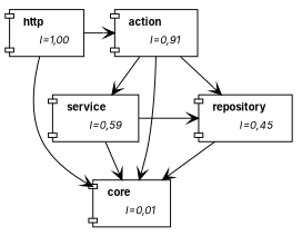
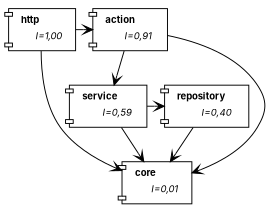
  digraph {
    fontname=Inter
    node [fontname=Inter fontsize=10 shape=component]
    edge [arrowhead=vee fontname=Inter]
    n1 [label=<  <table border="0">   <tr>     <td colspan="2"><b>service        </b></td>   </tr>   <tr>     <td>&nbsp;</td>     <td><i>I=0,59</i></td>   </tr> </table> >]
-   n2 [label=<  <table border="0">   <tr>     <td colspan="2"><b>repository     </b></td>   </tr>   <tr>     <td>&nbsp;</td>     <td><i>I=0,45</i></td>   </tr> </table> >]
+   n2 [label=<  <table border="0">   <tr>     <td colspan="2"><b>repository     </b></td>   </tr>   <tr>     <td>&nbsp;</td>     <td><i>I=0,40</i></td>   </tr> </table> >]
    n3 [label=<  <table border="0">   <tr>     <td colspan="2"><b>http           </b></td>   </tr>   <tr>     <td>&nbsp;</td>     <td><i>I=1,00</i></td>   </tr> </table> >]
    n4 [label=<  <table border="0">   <tr>     <td colspan="2"><b>action         </b></td>   </tr>   <tr>     <td>&nbsp;</td>     <td><i>I=0,91</i></td>   </tr> </table> >]
    n5 [label=<  <table border="0">   <tr>     <td colspan="2"><b>core           </b></td>   </tr>   <tr>     <td>&nbsp;</td>     <td><i>I=0,01</i></td>   </tr> </table> >]
    subgraph sub_1 {
      rank=same
      n1
      n2
    }
    subgraph sub_2 {
      rank=same
      n3
      n4
    }
    n1 -> n2
    n1 -> n5
    n2 -> n5
    n3 -> n4
    n3 -> n5
    n4 -> n1
-   n4 -> n2
    n4 -> n5
  }
